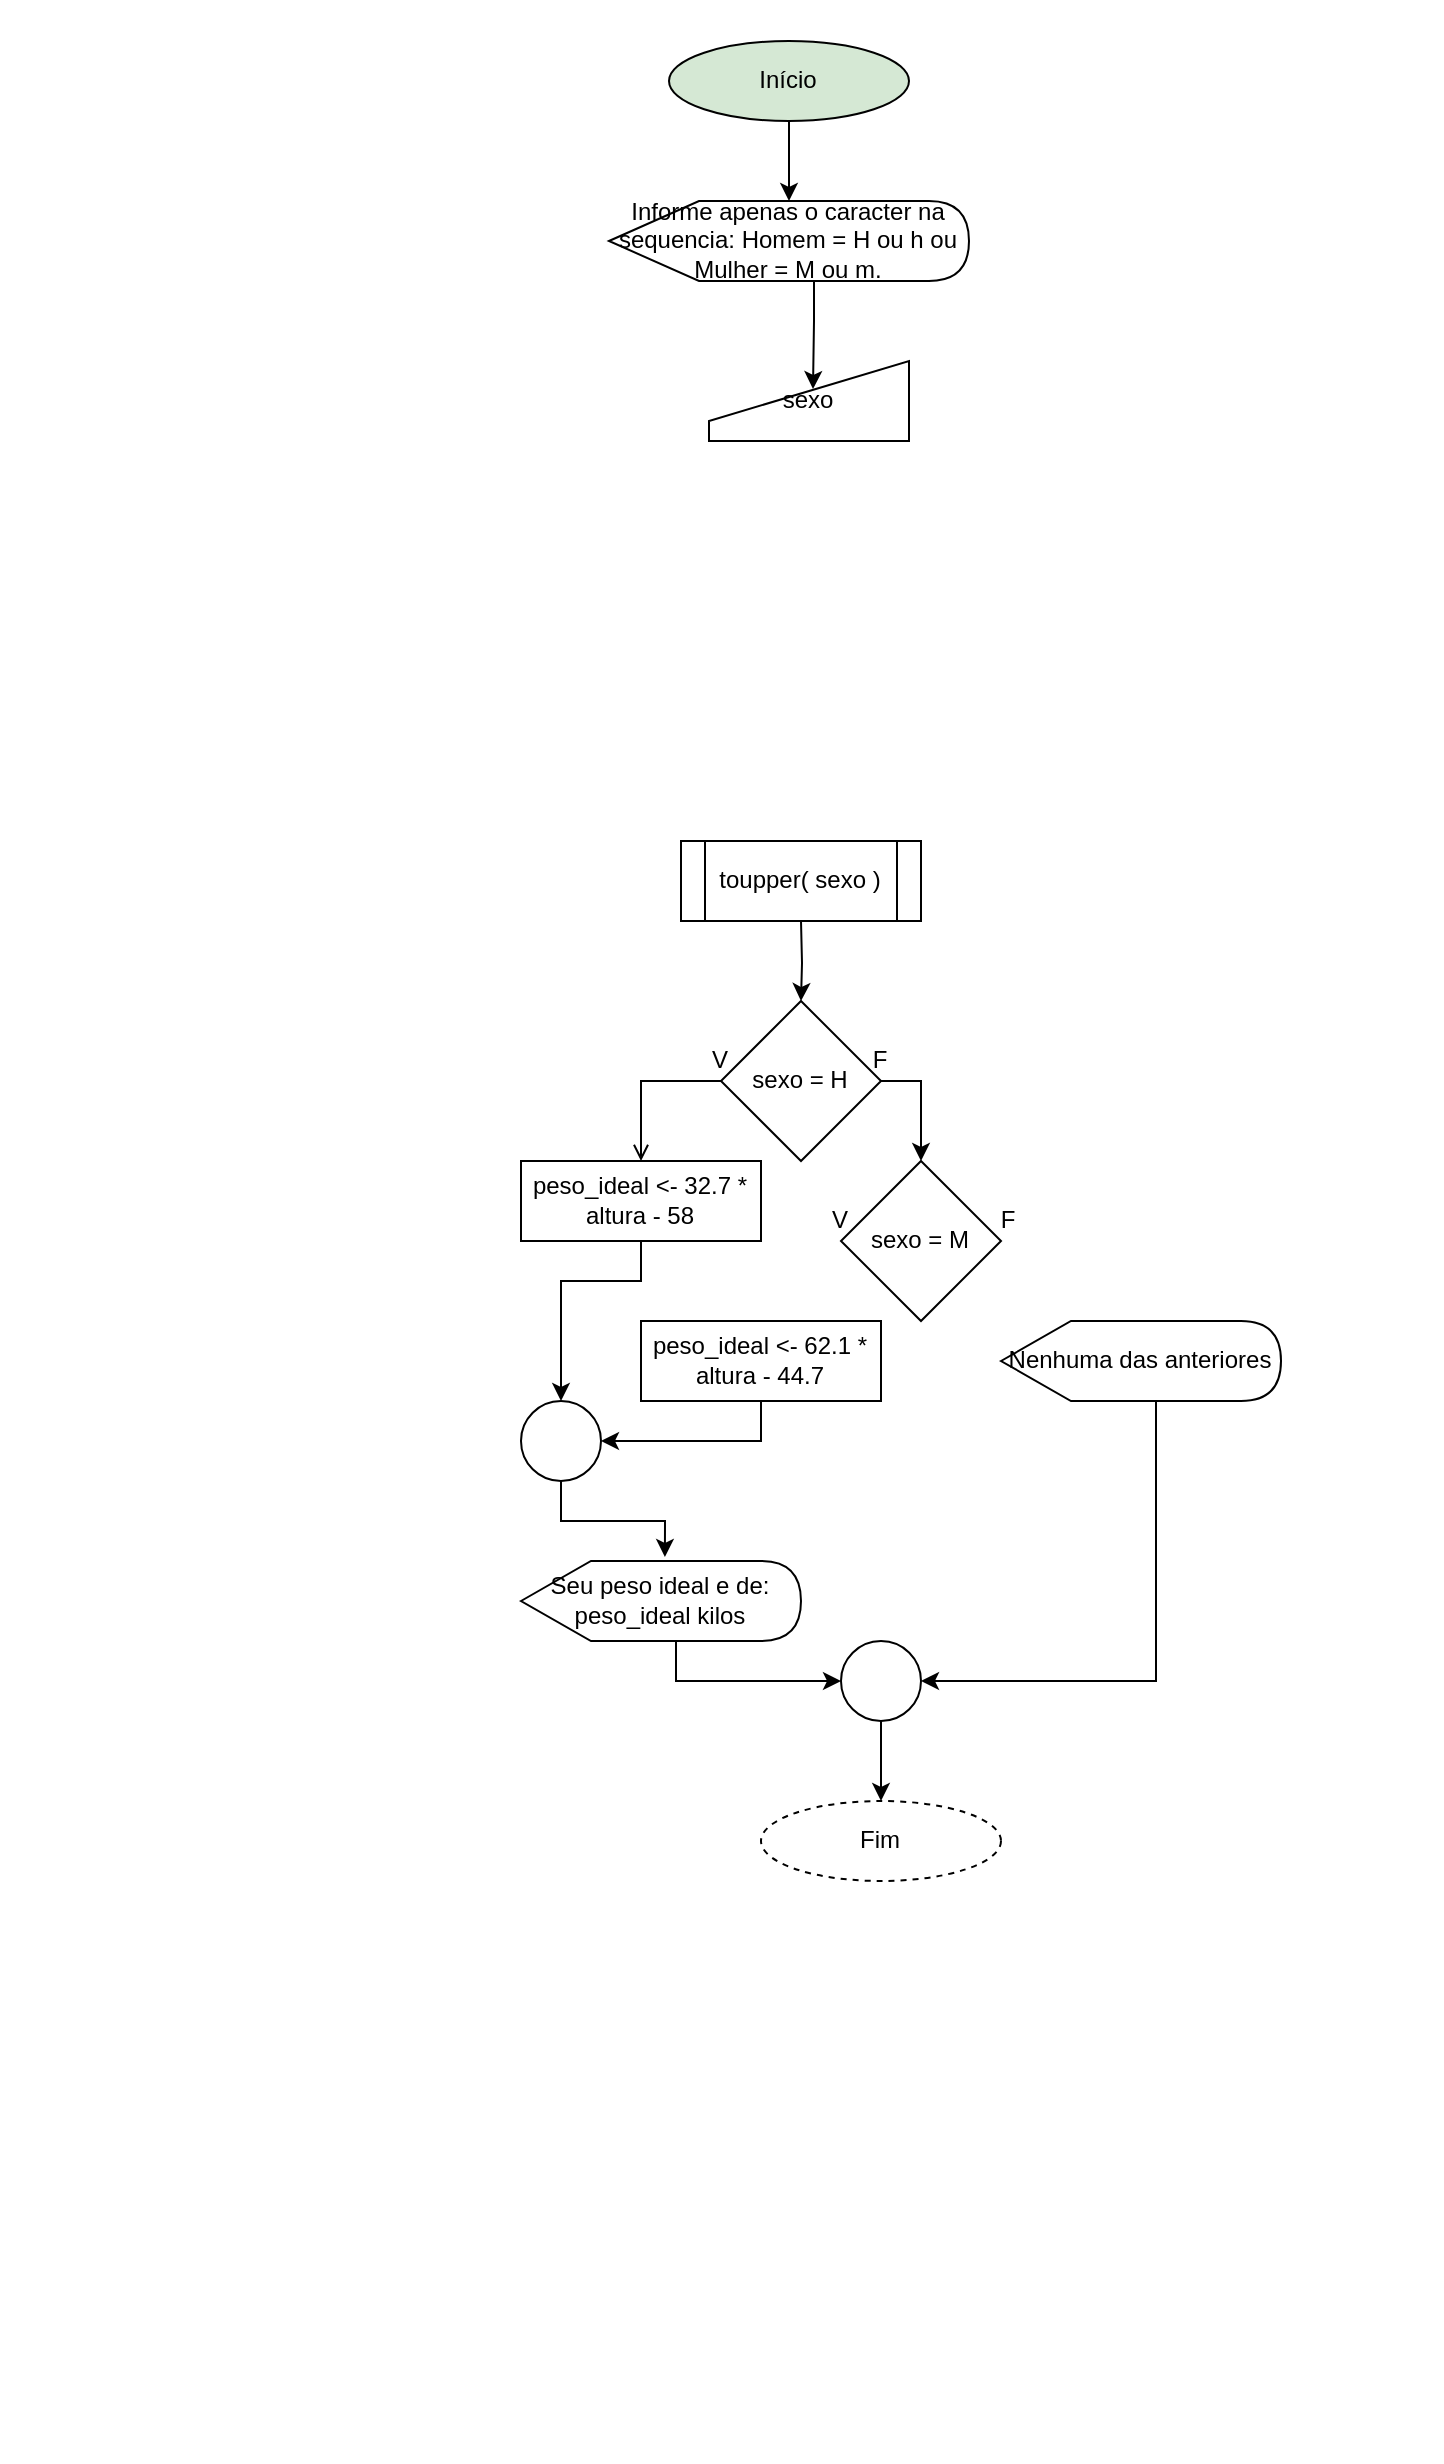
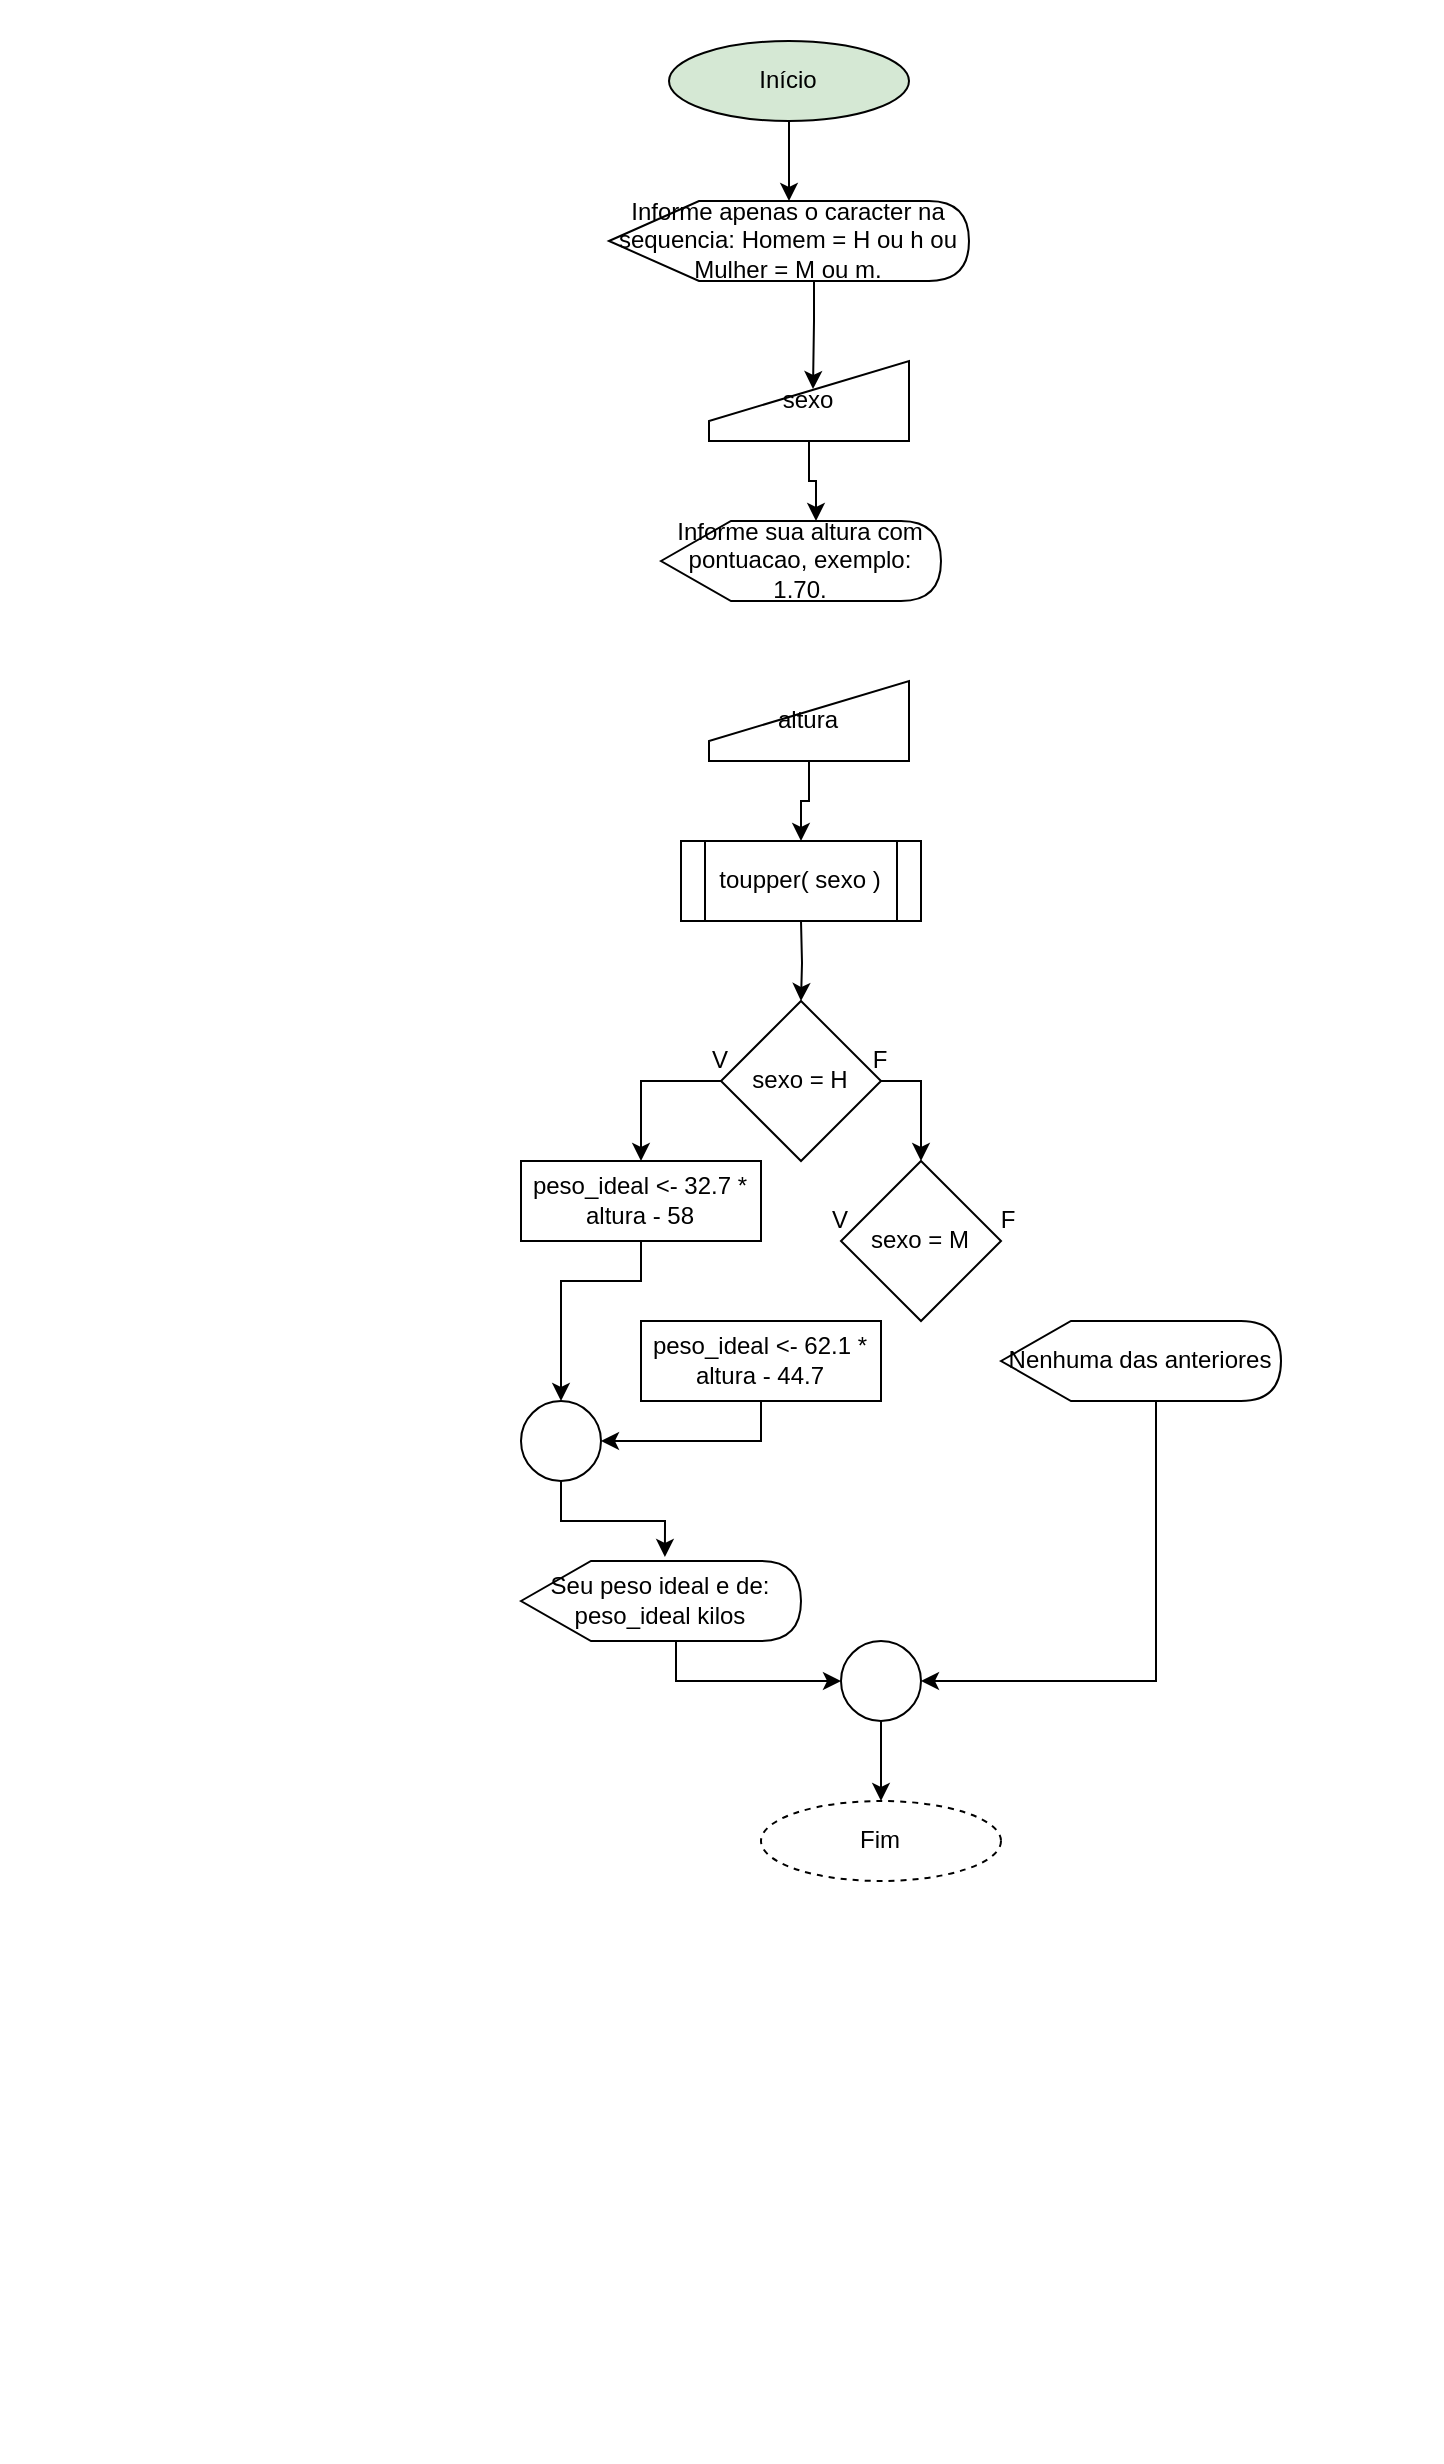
  <mxCell id="0" />
  <mxCell id="1" parent="0" />
  <mxCell id="2" style="edgeStyle=orthogonalEdgeStyle;rounded=0;orthogonalLoop=1;jettySize=auto;html=1;exitX=0.5;exitY=1;exitDx=0;exitDy=0;" parent="1" source="3" target="5" edge="1"><mxGeometry relative="1" as="geometry" /></mxCell>
  <mxCell id="3" value="Início" style="ellipse;whiteSpace=wrap;html=1;fillColor=#d5e8d4;" parent="1" vertex="1"><mxGeometry x="334" y="20" width="120" height="40" as="geometry" /></mxCell>
  <mxCell id="4" style="edgeStyle=orthogonalEdgeStyle;rounded=0;orthogonalLoop=1;jettySize=auto;html=1;exitX=0;exitY=0;exitDx=102.5;exitDy=40;exitPerimeter=0;entryX=0.52;entryY=0.35;entryDx=0;entryDy=0;entryPerimeter=0;" parent="1" source="5" target="7" edge="1"><mxGeometry relative="1" as="geometry" /></mxCell>
  <mxCell id="5" value="Informe apenas o caracter na sequencia: Homem = H ou h ou Mulher = M ou m." style="shape=display;whiteSpace=wrap;html=1;" parent="1" vertex="1"><mxGeometry x="304" y="100" width="180" height="40" as="geometry" /></mxCell>
+ <mxCell id="6" style="edgeStyle=orthogonalEdgeStyle;rounded=0;orthogonalLoop=1;jettySize=auto;html=1;exitX=0.5;exitY=1;exitDx=0;exitDy=0;entryX=0;entryY=0;entryDx=77.5;entryDy=0;entryPerimeter=0;" parent="1" source="7" target="26" edge="1"><mxGeometry relative="1" as="geometry" /></mxCell>
  <mxCell id="7" value="sexo" style="shape=manualInput;whiteSpace=wrap;html=1;" parent="1" vertex="1"><mxGeometry x="354" y="180" width="100" height="40" as="geometry" /></mxCell>
  <mxCell id="8" style="edgeStyle=orthogonalEdgeStyle;rounded=0;orthogonalLoop=1;jettySize=auto;html=1;exitX=1;exitY=0.5;exitDx=0;exitDy=0;entryX=0.5;entryY=0;entryDx=0;entryDy=0;" parent="1" edge="1"><mxGeometry relative="1" as="geometry"><mxPoint x="540" y="860" as="sourcePoint" /></mxGeometry></mxCell>
  <mxCell id="9" style="edgeStyle=orthogonalEdgeStyle;rounded=0;orthogonalLoop=1;jettySize=auto;html=1;exitX=0;exitY=0.5;exitDx=0;exitDy=0;entryX=0;entryY=0;entryDx=40;entryDy=0;entryPerimeter=0;" parent="1" edge="1"><mxGeometry relative="1" as="geometry"><mxPoint x="460" y="860" as="sourcePoint" /></mxGeometry></mxCell>
  <mxCell id="10" style="edgeStyle=orthogonalEdgeStyle;rounded=0;orthogonalLoop=1;jettySize=auto;html=1;exitX=1;exitY=0.5;exitDx=0;exitDy=0;" parent="1" edge="1"><mxGeometry relative="1" as="geometry"><mxPoint x="620" y="940" as="sourcePoint" /></mxGeometry></mxCell>
  <mxCell id="11" style="edgeStyle=orthogonalEdgeStyle;rounded=0;orthogonalLoop=1;jettySize=auto;html=1;exitX=0;exitY=0.5;exitDx=0;exitDy=0;entryX=0;entryY=0;entryDx=40;entryDy=0;entryPerimeter=0;" parent="1" edge="1"><mxGeometry relative="1" as="geometry"><mxPoint x="540" y="940" as="sourcePoint" /></mxGeometry></mxCell>
  <mxCell id="12" style="edgeStyle=orthogonalEdgeStyle;rounded=0;orthogonalLoop=1;jettySize=auto;html=1;exitX=0;exitY=0.5;exitDx=0;exitDy=0;entryX=0;entryY=0;entryDx=40;entryDy=0;entryPerimeter=0;" parent="1" edge="1"><mxGeometry relative="1" as="geometry"><mxPoint x="620" y="1020" as="sourcePoint" /></mxGeometry></mxCell>
  <mxCell id="13" style="edgeStyle=orthogonalEdgeStyle;rounded=0;orthogonalLoop=1;jettySize=auto;html=1;exitX=1;exitY=0.5;exitDx=0;exitDy=0;entryX=0;entryY=0;entryDx=40;entryDy=0;entryPerimeter=0;" parent="1" edge="1"><mxGeometry relative="1" as="geometry"><mxPoint x="700" y="1020" as="sourcePoint" /></mxGeometry></mxCell>
  <mxCell id="14" style="edgeStyle=orthogonalEdgeStyle;rounded=0;orthogonalLoop=1;jettySize=auto;html=1;exitX=1;exitY=0.5;exitDx=0;exitDy=0;entryX=0;entryY=0.5;entryDx=0;entryDy=0;" parent="1" edge="1"><mxGeometry relative="1" as="geometry"><Array as="points"><mxPoint x="200" y="1060" /><mxPoint x="200" y="1210" /><mxPoint x="20" y="1210" /><mxPoint x="20" y="780" /></Array><mxPoint x="80" y="780" as="targetPoint" /></mxGeometry></mxCell>
  <mxCell id="15" style="edgeStyle=orthogonalEdgeStyle;rounded=0;orthogonalLoop=1;jettySize=auto;html=1;exitX=1;exitY=0.5;exitDx=0;exitDy=0;entryX=0.5;entryY=0;entryDx=0;entryDy=0;" parent="1" source="17" target="18" edge="1"><mxGeometry relative="1" as="geometry" /></mxCell>
- <mxCell id="16" style="edgeStyle=orthogonalEdgeStyle;rounded=0;orthogonalLoop=1;jettySize=auto;html=1;exitX=0;exitY=0.5;exitDx=0;exitDy=0;entryX=0.5;entryY=0;entryDx=0;entryDy=0;endArrow=open;" parent="1" source="17" target="30" edge="1"><mxGeometry relative="1" as="geometry" /></mxCell>
+ <mxCell id="16" style="edgeStyle=orthogonalEdgeStyle;rounded=0;orthogonalLoop=1;jettySize=auto;html=1;exitX=0;exitY=0.5;exitDx=0;exitDy=0;entryX=0.5;entryY=0;entryDx=0;entryDy=0;" parent="1" source="17" target="30" edge="1"><mxGeometry relative="1" as="geometry" /></mxCell>
  <mxCell id="17" value="sexo = H" style="rhombus;whiteSpace=wrap;html=1;" parent="1" vertex="1"><mxGeometry x="360" y="500" width="80" height="80" as="geometry" /></mxCell>
  <mxCell id="18" value="sexo = M" style="rhombus;whiteSpace=wrap;html=1;" parent="1" vertex="1"><mxGeometry x="420" y="580" width="80" height="80" as="geometry" /></mxCell>
  <mxCell id="19" value="V" style="text;html=1;strokeColor=none;fillColor=none;align=center;verticalAlign=middle;whiteSpace=wrap;rounded=0;" parent="1" vertex="1"><mxGeometry x="340" y="520" width="40" height="20" as="geometry" /></mxCell>
  <mxCell id="20" value="V" style="text;html=1;strokeColor=none;fillColor=none;align=center;verticalAlign=middle;whiteSpace=wrap;rounded=0;" parent="1" vertex="1"><mxGeometry x="400" y="600" width="40" height="20" as="geometry" /></mxCell>
  <mxCell id="21" value="F" style="text;html=1;strokeColor=none;fillColor=none;align=center;verticalAlign=middle;whiteSpace=wrap;rounded=0;" parent="1" vertex="1"><mxGeometry x="420" y="520" width="40" height="20" as="geometry" /></mxCell>
  <mxCell id="22" value="F" style="text;html=1;strokeColor=none;fillColor=none;align=center;verticalAlign=middle;whiteSpace=wrap;rounded=0;" parent="1" vertex="1"><mxGeometry x="484" y="600" width="40" height="20" as="geometry" /></mxCell>
  <mxCell id="23" value="Fim" style="ellipse;whiteSpace=wrap;html=1;dashed=1;" parent="1" vertex="1"><mxGeometry x="380" y="900" width="120" height="40" as="geometry" /></mxCell>
  <mxCell id="24" style="edgeStyle=orthogonalEdgeStyle;rounded=0;orthogonalLoop=1;jettySize=auto;html=1;exitX=0.5;exitY=1;exitDx=0;exitDy=0;entryX=0.5;entryY=0;entryDx=0;entryDy=0;" parent="1" target="17" edge="1"><mxGeometry relative="1" as="geometry"><mxPoint x="400" as="sourcePoint" y="460" /></mxGeometry></mxCell>
  <mxCell id="25" value="toupper( sexo )" style="shape=process;whiteSpace=wrap;html=1;backgroundOutline=1;" parent="1" vertex="1"><mxGeometry x="340" y="420" width="120" height="40" as="geometry" /></mxCell>
+ <mxCell id="26" value="Informe sua altura com pontuacao, exemplo: 1.70." style="shape=display;whiteSpace=wrap;html=1;" parent="1" vertex="1"><mxGeometry x="330" y="260" width="140" height="40" as="geometry" /></mxCell>
+ <mxCell id="27" style="edgeStyle=orthogonalEdgeStyle;rounded=0;orthogonalLoop=1;jettySize=auto;html=1;exitX=0.5;exitY=1;exitDx=0;exitDy=0;entryX=0.5;entryY=0;entryDx=0;entryDy=0;" parent="1" source="28" target="25" edge="1"><mxGeometry relative="1" as="geometry" /></mxCell>
+ <mxCell id="28" value="altura" style="shape=manualInput;whiteSpace=wrap;html=1;" parent="1" vertex="1"><mxGeometry x="354" y="340" width="100" height="40" as="geometry" /></mxCell>
  <mxCell id="29" style="edgeStyle=orthogonalEdgeStyle;rounded=0;orthogonalLoop=1;jettySize=auto;html=1;exitX=0.5;exitY=1;exitDx=0;exitDy=0;entryX=0.5;entryY=0;entryDx=0;entryDy=0;" parent="1" source="30" target="38" edge="1"><mxGeometry relative="1" as="geometry"><Array as="points"><mxPoint x="320" y="640" /><mxPoint x="280" y="640" /></Array></mxGeometry></mxCell>
  <mxCell id="30" value="peso_ideal &amp;lt;- 32.7 * altura - 58" style="rounded=0;whiteSpace=wrap;html=1;" parent="1" vertex="1"><mxGeometry x="260" y="580" width="120" height="40" as="geometry" /></mxCell>
  <mxCell id="31" style="edgeStyle=orthogonalEdgeStyle;rounded=0;orthogonalLoop=1;jettySize=auto;html=1;exitX=0.5;exitY=1;exitDx=0;exitDy=0;entryX=1;entryY=0.5;entryDx=0;entryDy=0;" parent="1" source="32" target="38" edge="1"><mxGeometry relative="1" as="geometry" /></mxCell>
  <mxCell id="32" value="peso_ideal &amp;lt;- 62.1 * altura - 44.7" style="rounded=0;whiteSpace=wrap;html=1;" parent="1" vertex="1"><mxGeometry x="320" y="660" width="120" height="40" as="geometry" /></mxCell>
  <mxCell id="33" style="edgeStyle=orthogonalEdgeStyle;rounded=0;orthogonalLoop=1;jettySize=auto;html=1;exitX=0;exitY=0;exitDx=77.5;exitDy=40;exitPerimeter=0;entryX=1;entryY=0.5;entryDx=0;entryDy=0;" parent="1" source="34" target="40" edge="1"><mxGeometry relative="1" as="geometry" /></mxCell>
  <mxCell id="34" value="Nenhuma das anteriores" style="shape=display;whiteSpace=wrap;html=1;" parent="1" vertex="1"><mxGeometry x="500" y="660" width="140" height="40" as="geometry" /></mxCell>
  <mxCell id="35" style="edgeStyle=orthogonalEdgeStyle;rounded=0;orthogonalLoop=1;jettySize=auto;html=1;exitX=0;exitY=0;exitDx=77.5;exitDy=40;exitPerimeter=0;entryX=0;entryY=0.5;entryDx=0;entryDy=0;" parent="1" source="36" target="40" edge="1"><mxGeometry relative="1" as="geometry" /></mxCell>
  <mxCell id="36" value="Seu peso ideal e de: peso_ideal kilos" style="shape=display;whiteSpace=wrap;html=1;" parent="1" vertex="1"><mxGeometry x="260" y="780" width="140" height="40" as="geometry" /></mxCell>
  <mxCell id="37" style="edgeStyle=orthogonalEdgeStyle;rounded=0;orthogonalLoop=1;jettySize=auto;html=1;exitX=0.5;exitY=1;exitDx=0;exitDy=0;entryX=0.514;entryY=-0.05;entryDx=0;entryDy=0;entryPerimeter=0;" parent="1" source="38" target="36" edge="1"><mxGeometry relative="1" as="geometry" /></mxCell>
  <mxCell id="38" value="" style="ellipse;whiteSpace=wrap;html=1;aspect=fixed;" parent="1" vertex="1"><mxGeometry x="260" y="700" width="40" height="40" as="geometry" /></mxCell>
  <mxCell id="39" style="edgeStyle=orthogonalEdgeStyle;rounded=0;orthogonalLoop=1;jettySize=auto;html=1;exitX=0.5;exitY=1;exitDx=0;exitDy=0;entryX=0.5;entryY=0;entryDx=0;entryDy=0;" parent="1" source="40" target="23" edge="1"><mxGeometry relative="1" as="geometry" /></mxCell>
  <mxCell id="40" value="" style="ellipse;whiteSpace=wrap;html=1;aspect=fixed;" parent="1" vertex="1"><mxGeometry x="420" y="820" width="40" height="40" as="geometry" /></mxCell>
